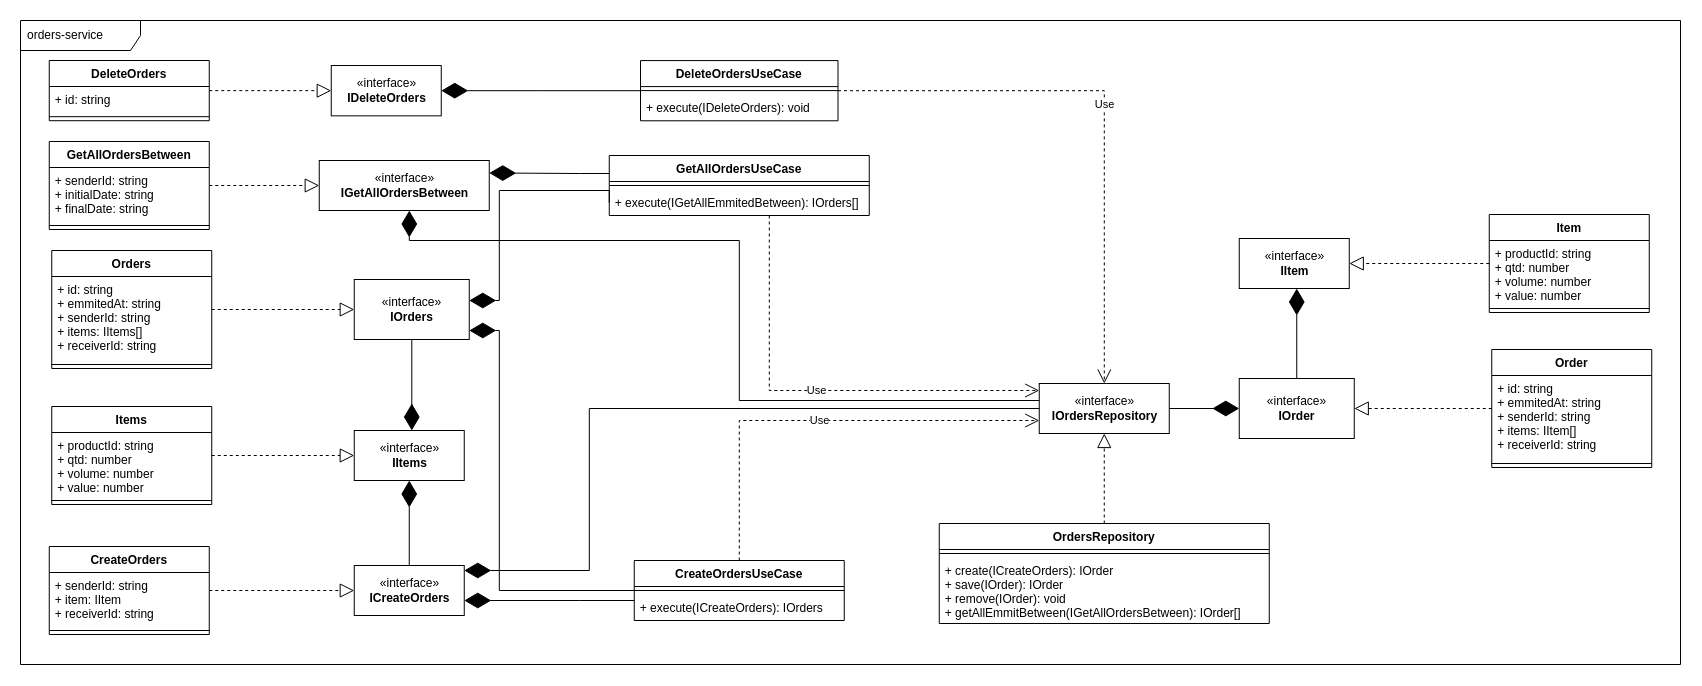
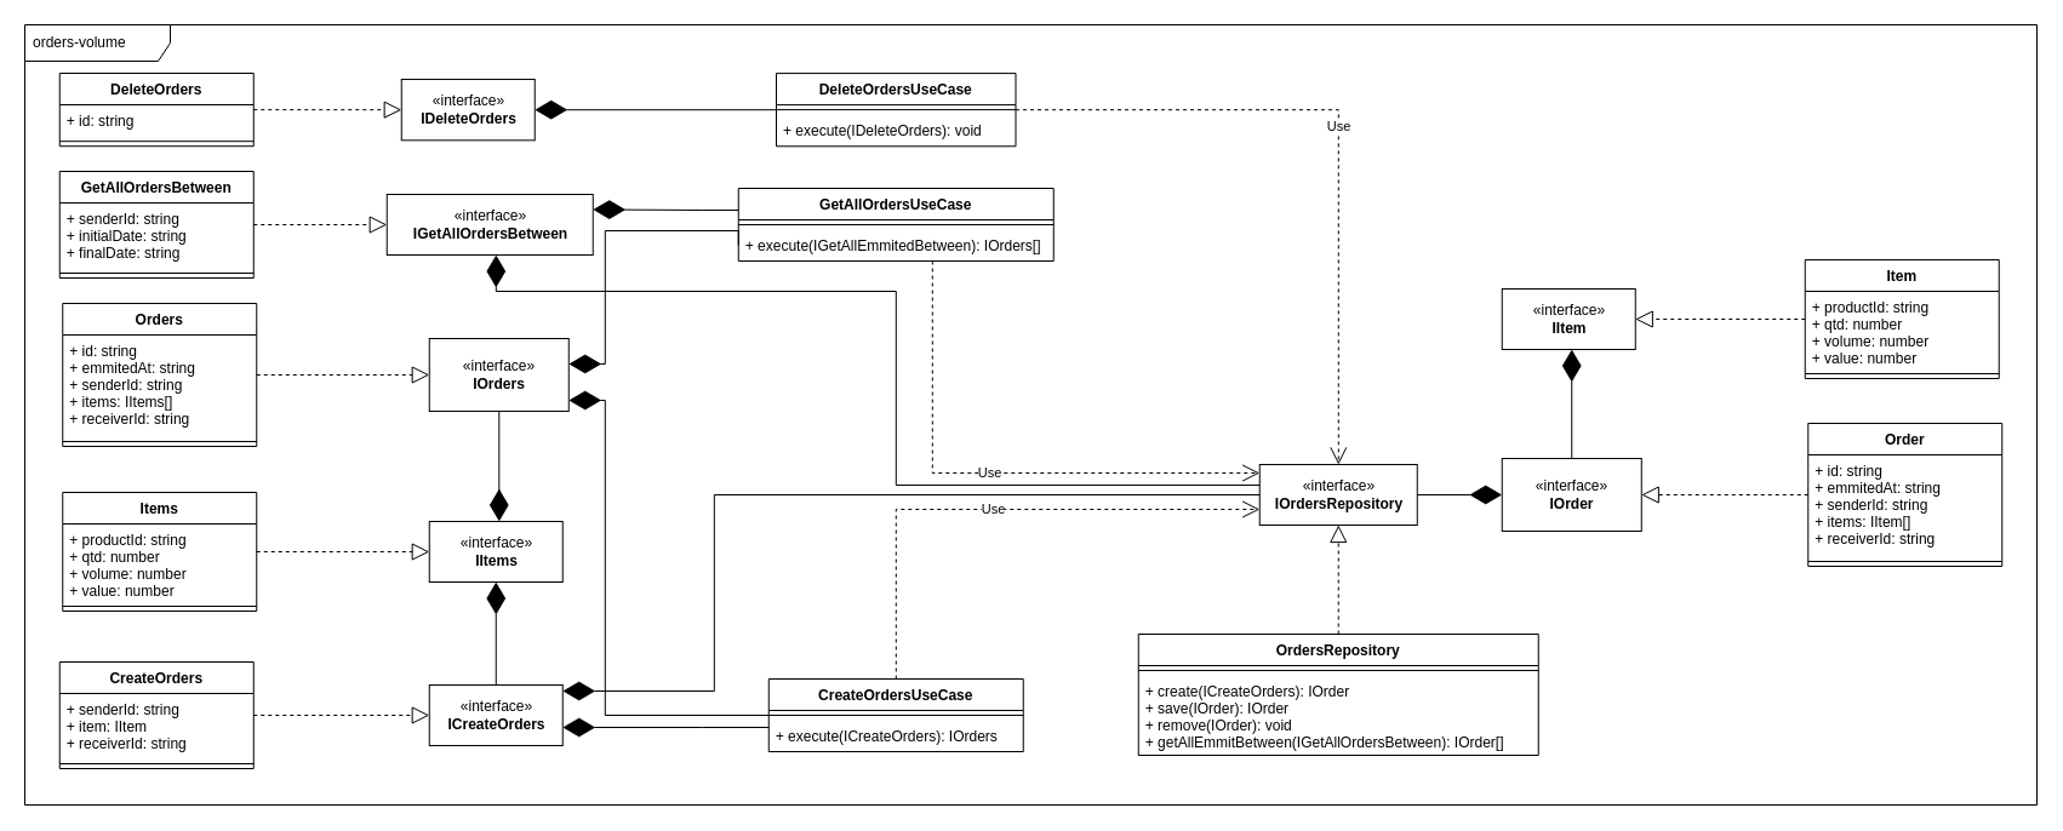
  <mxCell id="0" />
  <mxCell id="1" parent="0" />
  <mxCell id="2" value="«interface»&lt;br&gt;&lt;b&gt;IOrder&lt;/b&gt;" style="html=1;" parent="1" vertex="1"><mxGeometry x="1238.75" y="378" width="115" height="60" as="geometry" /></mxCell>
  <mxCell id="3" value="«interface»&lt;br&gt;&lt;b&gt;IItem&lt;/b&gt;" style="html=1;" parent="1" vertex="1"><mxGeometry x="1238.75" y="238" width="110" height="50" as="geometry" /></mxCell>
  <mxCell id="4" value="Item" style="swimlane;fontStyle=1;align=center;verticalAlign=top;childLayout=stackLayout;horizontal=1;startSize=26;horizontalStack=0;resizeParent=1;resizeParentMax=0;resizeLast=0;collapsible=1;marginBottom=0;" parent="1" vertex="1"><mxGeometry x="1488.75" y="214" width="160" height="98" as="geometry" /></mxCell>
  <mxCell id="5" value="+ productId: string&#10;+ qtd: number&#10;+ volume: number&#10;+ value: number" style="text;strokeColor=none;fillColor=none;align=left;verticalAlign=top;spacingLeft=4;spacingRight=4;overflow=hidden;rotatable=0;points=[[0,0.5],[1,0.5]];portConstraint=eastwest;" parent="4" vertex="1"><mxGeometry y="26" width="160" height="64" as="geometry" /></mxCell>
  <mxCell id="6" value="" style="line;strokeWidth=1;fillColor=none;align=left;verticalAlign=middle;spacingTop=-1;spacingLeft=3;spacingRight=3;rotatable=0;labelPosition=right;points=[];portConstraint=eastwest;strokeColor=inherit;" parent="4" vertex="1"><mxGeometry y="90" width="160" height="8" as="geometry" /></mxCell>
  <mxCell id="7" value="" style="endArrow=block;dashed=1;endFill=0;endSize=12;html=1;rounded=0;edgeStyle=orthogonalEdgeStyle;" parent="1" source="4" target="3" edge="1"><mxGeometry width="160" relative="1" as="geometry"><mxPoint x="908.75" y="414" as="sourcePoint" /><mxPoint x="1068.75" y="414" as="targetPoint" /></mxGeometry></mxCell>
  <mxCell id="8" value="" style="endArrow=diamondThin;endFill=1;endSize=24;html=1;rounded=0;edgeStyle=orthogonalEdgeStyle;" parent="1" source="2" target="3" edge="1"><mxGeometry width="160" relative="1" as="geometry"><mxPoint x="841.25" y="423" as="sourcePoint" /><mxPoint x="1061.25" y="353" as="targetPoint" /><Array as="points"><mxPoint x="1295.25" y="283" /><mxPoint x="1295.25" y="283" /></Array></mxGeometry></mxCell>
  <mxCell id="9" value="Order" style="swimlane;fontStyle=1;align=center;verticalAlign=top;childLayout=stackLayout;horizontal=1;startSize=26;horizontalStack=0;resizeParent=1;resizeParentMax=0;resizeLast=0;collapsible=1;marginBottom=0;" parent="1" vertex="1"><mxGeometry x="1491.25" y="349" width="160" height="118" as="geometry" /></mxCell>
  <mxCell id="10" value="+ id: string&#10;+ emmitedAt: string&#10;+ senderId: string&#10;+ items: IItem[]&#10;+ receiverId: string" style="text;strokeColor=none;fillColor=none;align=left;verticalAlign=top;spacingLeft=4;spacingRight=4;overflow=hidden;rotatable=0;points=[[0,0.5],[1,0.5]];portConstraint=eastwest;" parent="9" vertex="1"><mxGeometry y="26" width="160" height="84" as="geometry" /></mxCell>
  <mxCell id="11" value="" style="line;strokeWidth=1;fillColor=none;align=left;verticalAlign=middle;spacingTop=-1;spacingLeft=3;spacingRight=3;rotatable=0;labelPosition=right;points=[];portConstraint=eastwest;strokeColor=inherit;" parent="9" vertex="1"><mxGeometry y="110" width="160" height="8" as="geometry" /></mxCell>
  <mxCell id="12" value="" style="endArrow=block;dashed=1;endFill=0;endSize=12;html=1;rounded=0;edgeStyle=orthogonalEdgeStyle;" parent="1" source="9" target="2" edge="1"><mxGeometry width="160" relative="1" as="geometry"><mxPoint x="1281.25" y="473" as="sourcePoint" /><mxPoint x="1441.25" y="473" as="targetPoint" /></mxGeometry></mxCell>
  <mxCell id="13" value="«interface»&lt;br&gt;&lt;b&gt;IOrdersRepository&lt;/b&gt;" style="html=1;" parent="1" vertex="1"><mxGeometry x="1038.75" y="383" width="130" height="50" as="geometry" /></mxCell>
  <mxCell id="14" value="" style="endArrow=diamondThin;endFill=1;endSize=24;html=1;rounded=0;edgeStyle=orthogonalEdgeStyle;" parent="1" source="13" target="2" edge="1"><mxGeometry width="160" relative="1" as="geometry"><mxPoint x="974.75" y="573" as="sourcePoint" /><mxPoint x="1134.75" y="573" as="targetPoint" /></mxGeometry></mxCell>
  <mxCell id="15" value="OrdersRepository" style="swimlane;fontStyle=1;align=center;verticalAlign=top;childLayout=stackLayout;horizontal=1;startSize=26;horizontalStack=0;resizeParent=1;resizeParentMax=0;resizeLast=0;collapsible=1;marginBottom=0;" parent="1" vertex="1"><mxGeometry x="938.75" y="523" width="330" height="100" as="geometry" /></mxCell>
  <mxCell id="16" value="" style="line;strokeWidth=1;fillColor=none;align=left;verticalAlign=middle;spacingTop=-1;spacingLeft=3;spacingRight=3;rotatable=0;labelPosition=right;points=[];portConstraint=eastwest;strokeColor=inherit;" parent="15" vertex="1"><mxGeometry y="26" width="330" height="8" as="geometry" /></mxCell>
  <mxCell id="17" value="+ create(ICreateOrders): IOrder&#10;+ save(IOrder): IOrder&#10;+ remove(IOrder): void&#10;+ getAllEmmitBetween(IGetAllOrdersBetween): IOrder[]" style="text;strokeColor=none;fillColor=none;align=left;verticalAlign=top;spacingLeft=4;spacingRight=4;overflow=hidden;rotatable=0;points=[[0,0.5],[1,0.5]];portConstraint=eastwest;" parent="15" vertex="1"><mxGeometry y="34" width="330" height="66" as="geometry" /></mxCell>
  <mxCell id="18" value="" style="endArrow=block;dashed=1;endFill=0;endSize=12;html=1;rounded=0;edgeStyle=orthogonalEdgeStyle;" parent="1" source="15" target="13" edge="1"><mxGeometry width="160" relative="1" as="geometry"><mxPoint x="954.75" y="783" as="sourcePoint" /><mxPoint x="1114.75" y="783" as="targetPoint" /></mxGeometry></mxCell>
  <mxCell id="19" value="«interface»&lt;br&gt;&lt;b&gt;IGetAllOrdersBetween&lt;/b&gt;" style="html=1;" parent="1" vertex="1"><mxGeometry x="318.75" y="160" width="170" height="50" as="geometry" /></mxCell>
  <mxCell id="20" value="GetAllOrdersBetween" style="swimlane;fontStyle=1;align=center;verticalAlign=top;childLayout=stackLayout;horizontal=1;startSize=26;horizontalStack=0;resizeParent=1;resizeParentMax=0;resizeLast=0;collapsible=1;marginBottom=0;" parent="1" vertex="1"><mxGeometry x="48.75" y="141" width="160" height="88" as="geometry" /></mxCell>
  <mxCell id="21" value="+ senderId: string&#10;+ initialDate: string&#10;+ finalDate: string" style="text;strokeColor=none;fillColor=none;align=left;verticalAlign=top;spacingLeft=4;spacingRight=4;overflow=hidden;rotatable=0;points=[[0,0.5],[1,0.5]];portConstraint=eastwest;" parent="20" vertex="1"><mxGeometry y="26" width="160" height="54" as="geometry" /></mxCell>
  <mxCell id="22" value="" style="line;strokeWidth=1;fillColor=none;align=left;verticalAlign=middle;spacingTop=-1;spacingLeft=3;spacingRight=3;rotatable=0;labelPosition=right;points=[];portConstraint=eastwest;strokeColor=inherit;" parent="20" vertex="1"><mxGeometry y="80" width="160" height="8" as="geometry" /></mxCell>
  <mxCell id="23" value="" style="endArrow=block;dashed=1;endFill=0;endSize=12;html=1;rounded=0;edgeStyle=orthogonalEdgeStyle;" parent="1" source="20" target="19" edge="1"><mxGeometry width="160" relative="1" as="geometry"><mxPoint x="108.75" y="331" as="sourcePoint" /><mxPoint x="268.75" y="331" as="targetPoint" /></mxGeometry></mxCell>
  <mxCell id="24" value="GetAllOrdersUseCase" style="swimlane;fontStyle=1;align=center;verticalAlign=top;childLayout=stackLayout;horizontal=1;startSize=26;horizontalStack=0;resizeParent=1;resizeParentMax=0;resizeLast=0;collapsible=1;marginBottom=0;" parent="1" vertex="1"><mxGeometry x="608.75" y="155" width="260" height="60" as="geometry" /></mxCell>
  <mxCell id="25" value="" style="line;strokeWidth=1;fillColor=none;align=left;verticalAlign=middle;spacingTop=-1;spacingLeft=3;spacingRight=3;rotatable=0;labelPosition=right;points=[];portConstraint=eastwest;strokeColor=inherit;" parent="24" vertex="1"><mxGeometry y="26" width="260" height="8" as="geometry" /></mxCell>
  <mxCell id="26" value="+ execute(IGetAllEmmitedBetween): IOrders[]" style="text;strokeColor=none;fillColor=none;align=left;verticalAlign=top;spacingLeft=4;spacingRight=4;overflow=hidden;rotatable=0;points=[[0,0.5],[1,0.5]];portConstraint=eastwest;" parent="24" vertex="1"><mxGeometry y="34" width="260" height="26" as="geometry" /></mxCell>
  <mxCell id="27" value="" style="endArrow=diamondThin;endFill=1;endSize=24;html=1;rounded=0;edgeStyle=orthogonalEdgeStyle;entryX=1;entryY=0.25;entryDx=0;entryDy=0;" parent="1" source="24" target="19" edge="1"><mxGeometry width="160" relative="1" as="geometry"><mxPoint x="548.75" y="290" as="sourcePoint" /><mxPoint x="708.75" y="290" as="targetPoint" /><Array as="points"><mxPoint x="578.75" y="173" /><mxPoint x="578.75" y="173" /></Array></mxGeometry></mxCell>
  <mxCell id="28" value="«interface»&lt;br&gt;&lt;b&gt;IOrders&lt;/b&gt;" style="html=1;" parent="1" vertex="1"><mxGeometry x="353.75" y="279" width="115" height="60" as="geometry" /></mxCell>
  <mxCell id="29" value="«interface»&lt;br&gt;&lt;b&gt;IItems&lt;/b&gt;" style="html=1;" parent="1" vertex="1"><mxGeometry x="353.75" y="430" width="110" height="50" as="geometry" /></mxCell>
  <mxCell id="30" value="Items" style="swimlane;fontStyle=1;align=center;verticalAlign=top;childLayout=stackLayout;horizontal=1;startSize=26;horizontalStack=0;resizeParent=1;resizeParentMax=0;resizeLast=0;collapsible=1;marginBottom=0;" parent="1" vertex="1"><mxGeometry x="51.25" y="406" width="160" height="98" as="geometry" /></mxCell>
  <mxCell id="31" value="+ productId: string&#10;+ qtd: number&#10;+ volume: number&#10;+ value: number" style="text;strokeColor=none;fillColor=none;align=left;verticalAlign=top;spacingLeft=4;spacingRight=4;overflow=hidden;rotatable=0;points=[[0,0.5],[1,0.5]];portConstraint=eastwest;" parent="30" vertex="1"><mxGeometry y="26" width="160" height="64" as="geometry" /></mxCell>
  <mxCell id="32" value="" style="line;strokeWidth=1;fillColor=none;align=left;verticalAlign=middle;spacingTop=-1;spacingLeft=3;spacingRight=3;rotatable=0;labelPosition=right;points=[];portConstraint=eastwest;strokeColor=inherit;" parent="30" vertex="1"><mxGeometry y="90" width="160" height="8" as="geometry" /></mxCell>
  <mxCell id="33" value="" style="endArrow=block;dashed=1;endFill=0;endSize=12;html=1;rounded=0;edgeStyle=orthogonalEdgeStyle;" parent="1" source="30" target="29" edge="1"><mxGeometry width="160" relative="1" as="geometry"><mxPoint x="211.25" y="464" as="sourcePoint" /><mxPoint x="183.75" y="639" as="targetPoint" /></mxGeometry></mxCell>
  <mxCell id="34" value="" style="endArrow=diamondThin;endFill=1;endSize=24;html=1;rounded=0;edgeStyle=orthogonalEdgeStyle;" parent="1" source="28" target="29" edge="1"><mxGeometry width="160" relative="1" as="geometry"><mxPoint x="393.75" y="350" as="sourcePoint" /><mxPoint x="408.679" y="290" as="targetPoint" /><Array as="points"><mxPoint x="411.25" y="420" /><mxPoint x="411.25" y="420" /></Array></mxGeometry></mxCell>
  <mxCell id="35" value="Orders" style="swimlane;fontStyle=1;align=center;verticalAlign=top;childLayout=stackLayout;horizontal=1;startSize=26;horizontalStack=0;resizeParent=1;resizeParentMax=0;resizeLast=0;collapsible=1;marginBottom=0;" parent="1" vertex="1"><mxGeometry x="51.25" y="250" width="160" height="118" as="geometry" /></mxCell>
  <mxCell id="36" value="+ id: string&#10;+ emmitedAt: string&#10;+ senderId: string&#10;+ items: IItems[]&#10;+ receiverId: string" style="text;strokeColor=none;fillColor=none;align=left;verticalAlign=top;spacingLeft=4;spacingRight=4;overflow=hidden;rotatable=0;points=[[0,0.5],[1,0.5]];portConstraint=eastwest;" parent="35" vertex="1"><mxGeometry y="26" width="160" height="84" as="geometry" /></mxCell>
  <mxCell id="37" value="" style="line;strokeWidth=1;fillColor=none;align=left;verticalAlign=middle;spacingTop=-1;spacingLeft=3;spacingRight=3;rotatable=0;labelPosition=right;points=[];portConstraint=eastwest;strokeColor=inherit;" parent="35" vertex="1"><mxGeometry y="110" width="160" height="8" as="geometry" /></mxCell>
  <mxCell id="38" value="" style="endArrow=block;dashed=1;endFill=0;endSize=12;html=1;rounded=0;edgeStyle=orthogonalEdgeStyle;" parent="1" source="35" target="28" edge="1"><mxGeometry width="160" relative="1" as="geometry"><mxPoint x="393.75" y="450" as="sourcePoint" /><mxPoint x="553.75" y="450" as="targetPoint" /></mxGeometry></mxCell>
  <mxCell id="39" value="Use" style="endArrow=open;endSize=12;dashed=1;html=1;rounded=0;edgeStyle=orthogonalEdgeStyle;" parent="1" source="24" target="13" edge="1"><mxGeometry width="160" relative="1" as="geometry"><mxPoint x="908.75" y="300" as="sourcePoint" /><mxPoint x="1068.75" y="300" as="targetPoint" /><Array as="points"><mxPoint x="768.75" y="390" /></Array></mxGeometry></mxCell>
  <mxCell id="40" value="" style="endArrow=diamondThin;endFill=1;endSize=24;html=1;rounded=0;edgeStyle=orthogonalEdgeStyle;exitX=0;exitY=0.5;exitDx=0;exitDy=0;" parent="1" source="26" target="28" edge="1"><mxGeometry width="160" relative="1" as="geometry"><mxPoint x="338.75" y="750" as="sourcePoint" /><mxPoint x="548.75" y="370" as="targetPoint" /><Array as="points"><mxPoint x="608.75" y="190" /><mxPoint x="498.75" y="190" /><mxPoint x="498.75" y="300" /></Array></mxGeometry></mxCell>
  <mxCell id="41" value="«interface»&lt;br&gt;&lt;b&gt;ICreateOrders&lt;/b&gt;" style="html=1;" vertex="1" parent="1"><mxGeometry x="353.75" y="565" width="110" height="50" as="geometry" /></mxCell>
  <mxCell id="42" value="" style="endArrow=diamondThin;endFill=1;endSize=24;html=1;rounded=0;edgeStyle=orthogonalEdgeStyle;" edge="1" parent="1" source="13" target="19"><mxGeometry width="160" relative="1" as="geometry"><mxPoint x="608.75" y="340" as="sourcePoint" /><mxPoint x="768.75" y="340" as="targetPoint" /><Array as="points"><mxPoint x="738.75" y="400" /><mxPoint x="738.75" y="240" /><mxPoint x="408.75" y="240" /></Array></mxGeometry></mxCell>
  <mxCell id="43" value="CreateOrdersUseCase" style="swimlane;fontStyle=1;align=center;verticalAlign=top;childLayout=stackLayout;horizontal=1;startSize=26;horizontalStack=0;resizeParent=1;resizeParentMax=0;resizeLast=0;collapsible=1;marginBottom=0;" vertex="1" parent="1"><mxGeometry x="633.75" y="560" width="210" height="60" as="geometry" /></mxCell>
  <mxCell id="44" value="" style="line;strokeWidth=1;fillColor=none;align=left;verticalAlign=middle;spacingTop=-1;spacingLeft=3;spacingRight=3;rotatable=0;labelPosition=right;points=[];portConstraint=eastwest;strokeColor=inherit;" vertex="1" parent="43"><mxGeometry y="26" width="210" height="8" as="geometry" /></mxCell>
  <mxCell id="45" value="+ execute(ICreateOrders): IOrders" style="text;strokeColor=none;fillColor=none;align=left;verticalAlign=top;spacingLeft=4;spacingRight=4;overflow=hidden;rotatable=0;points=[[0,0.5],[1,0.5]];portConstraint=eastwest;" vertex="1" parent="43"><mxGeometry y="34" width="210" height="26" as="geometry" /></mxCell>
  <mxCell id="46" value="" style="endArrow=diamondThin;endFill=1;endSize=24;html=1;rounded=0;edgeStyle=orthogonalEdgeStyle;" edge="1" parent="1" source="43" target="41"><mxGeometry width="160" relative="1" as="geometry"><mxPoint x="348.75" y="670" as="sourcePoint" /><mxPoint x="508.75" y="670" as="targetPoint" /><Array as="points"><mxPoint x="578.75" y="600" /><mxPoint x="578.75" y="600" /></Array></mxGeometry></mxCell>
  <mxCell id="47" value="" style="endArrow=diamondThin;endFill=1;endSize=24;html=1;rounded=0;edgeStyle=orthogonalEdgeStyle;" edge="1" parent="1" source="41" target="29"><mxGeometry width="160" relative="1" as="geometry"><mxPoint x="188.75" y="660" as="sourcePoint" /><mxPoint x="348.75" y="660" as="targetPoint" /></mxGeometry></mxCell>
  <mxCell id="48" value="CreateOrders" style="swimlane;fontStyle=1;align=center;verticalAlign=top;childLayout=stackLayout;horizontal=1;startSize=26;horizontalStack=0;resizeParent=1;resizeParentMax=0;resizeLast=0;collapsible=1;marginBottom=0;" vertex="1" parent="1"><mxGeometry x="48.75" y="546" width="160" height="88" as="geometry" /></mxCell>
  <mxCell id="49" value="+ senderId: string&#10;+ item: IItem&#10;+ receiverId: string" style="text;strokeColor=none;fillColor=none;align=left;verticalAlign=top;spacingLeft=4;spacingRight=4;overflow=hidden;rotatable=0;points=[[0,0.5],[1,0.5]];portConstraint=eastwest;" vertex="1" parent="48"><mxGeometry y="26" width="160" height="54" as="geometry" /></mxCell>
  <mxCell id="50" value="" style="line;strokeWidth=1;fillColor=none;align=left;verticalAlign=middle;spacingTop=-1;spacingLeft=3;spacingRight=3;rotatable=0;labelPosition=right;points=[];portConstraint=eastwest;strokeColor=inherit;" vertex="1" parent="48"><mxGeometry y="80" width="160" height="8" as="geometry" /></mxCell>
  <mxCell id="51" value="" style="endArrow=block;dashed=1;endFill=0;endSize=12;html=1;rounded=0;edgeStyle=orthogonalEdgeStyle;" edge="1" parent="1" source="48" target="41"><mxGeometry width="160" relative="1" as="geometry"><mxPoint x="358.75" y="710" as="sourcePoint" /><mxPoint x="518.75" y="710" as="targetPoint" /></mxGeometry></mxCell>
  <mxCell id="52" value="Use" style="endArrow=open;endSize=12;dashed=1;html=1;rounded=0;edgeStyle=orthogonalEdgeStyle;" edge="1" parent="1" source="43" target="13"><mxGeometry width="160" relative="1" as="geometry"><mxPoint x="868.75" y="720" as="sourcePoint" /><mxPoint x="1028.75" y="720" as="targetPoint" /><Array as="points"><mxPoint x="738.75" y="420" /></Array></mxGeometry></mxCell>
  <mxCell id="53" value="" style="endArrow=diamondThin;endFill=1;endSize=24;html=1;rounded=0;edgeStyle=orthogonalEdgeStyle;" edge="1" parent="1" source="43" target="28"><mxGeometry width="160" relative="1" as="geometry"><mxPoint x="478.75" y="710" as="sourcePoint" /><mxPoint x="638.75" y="710" as="targetPoint" /><Array as="points"><mxPoint x="498.75" y="590" /><mxPoint x="498.75" y="330" /></Array></mxGeometry></mxCell>
  <mxCell id="54" value="" style="endArrow=diamondThin;endFill=1;endSize=24;html=1;rounded=0;edgeStyle=orthogonalEdgeStyle;" edge="1" parent="1" source="13" target="41"><mxGeometry width="160" relative="1" as="geometry"><mxPoint x="268.75" y="680" as="sourcePoint" /><mxPoint x="428.75" y="680" as="targetPoint" /><Array as="points"><mxPoint x="588.75" y="408" /><mxPoint x="588.75" y="570" /></Array></mxGeometry></mxCell>
  <mxCell id="55" value="«interface»&lt;br&gt;&lt;b&gt;IDeleteOrders&lt;br&gt;&lt;/b&gt;" style="html=1;" vertex="1" parent="1"><mxGeometry x="330.75" y="65.029" width="110" height="50.307" as="geometry" /></mxCell>
  <mxCell id="56" value="DeleteOrders" style="swimlane;fontStyle=1;align=center;verticalAlign=top;childLayout=stackLayout;horizontal=1;startSize=26;horizontalStack=0;resizeParent=1;resizeParentMax=0;resizeLast=0;collapsible=1;marginBottom=0;" vertex="1" parent="1"><mxGeometry x="48.75" y="59.998" width="160" height="60.209" as="geometry" /></mxCell>
  <mxCell id="57" value="+ id: string" style="text;strokeColor=none;fillColor=none;align=left;verticalAlign=top;spacingLeft=4;spacingRight=4;overflow=hidden;rotatable=0;points=[[0,0.5],[1,0.5]];portConstraint=eastwest;" vertex="1" parent="56"><mxGeometry y="26" width="160" height="26.16" as="geometry" /></mxCell>
  <mxCell id="58" value="" style="line;strokeWidth=1;fillColor=none;align=left;verticalAlign=middle;spacingTop=-1;spacingLeft=3;spacingRight=3;rotatable=0;labelPosition=right;points=[];portConstraint=eastwest;" vertex="1" parent="56"><mxGeometry y="52.16" width="160" height="8.049" as="geometry" /></mxCell>
  <mxCell id="59" value="" style="endArrow=block;dashed=1;endFill=0;endSize=12;html=1;rounded=0;" edge="1" parent="1" source="56" target="55"><mxGeometry width="160" relative="1" as="geometry"><mxPoint x="164.75" y="190.796" as="sourcePoint" /><mxPoint x="324.75" y="190.796" as="targetPoint" /></mxGeometry></mxCell>
  <mxCell id="60" value="DeleteOrdersUseCase" style="swimlane;fontStyle=1;align=center;verticalAlign=top;childLayout=stackLayout;horizontal=1;startSize=26;horizontalStack=0;resizeParent=1;resizeParentMax=0;resizeLast=0;collapsible=1;marginBottom=0;" vertex="1" parent="1"><mxGeometry x="640" y="60.08" width="197.5" height="60.209" as="geometry" /></mxCell>
  <mxCell id="61" value="" style="line;strokeWidth=1;fillColor=none;align=left;verticalAlign=middle;spacingTop=-1;spacingLeft=3;spacingRight=3;rotatable=0;labelPosition=right;points=[];portConstraint=eastwest;" vertex="1" parent="60"><mxGeometry y="26" width="197.5" height="8.049" as="geometry" /></mxCell>
  <mxCell id="62" value="+ execute(IDeleteOrders): void" style="text;strokeColor=none;fillColor=none;align=left;verticalAlign=top;spacingLeft=4;spacingRight=4;overflow=hidden;rotatable=0;points=[[0,0.5],[1,0.5]];portConstraint=eastwest;" vertex="1" parent="60"><mxGeometry y="34.049" width="197.5" height="26.16" as="geometry" /></mxCell>
  <mxCell id="63" value="" style="endArrow=diamondThin;endFill=1;endSize=24;html=1;rounded=0;edgeStyle=orthogonalEdgeStyle;" edge="1" parent="1" source="60" target="55"><mxGeometry width="160" relative="1" as="geometry"><mxPoint x="424.75" y="180.735" as="sourcePoint" /><mxPoint x="584.75" y="180.735" as="targetPoint" /></mxGeometry></mxCell>
- <mxCell id="64" value="orders-service" style="shape=umlFrame;whiteSpace=wrap;html=1;width=120;height=30;boundedLbl=1;verticalAlign=middle;align=left;spacingLeft=5;" vertex="1" parent="1"><mxGeometry x="20" y="20" width="1660" height="644" as="geometry" /></mxCell>
+ <mxCell id="64" value="orders-volume" style="shape=umlFrame;whiteSpace=wrap;html=1;width=120;height=30;boundedLbl=1;verticalAlign=middle;align=left;spacingLeft=5;" vertex="1" parent="1"><mxGeometry x="20" y="20" width="1660" height="644" as="geometry" /></mxCell>
  <mxCell id="65" value="Use" style="endArrow=open;endSize=12;dashed=1;html=1;rounded=0;edgeStyle=orthogonalEdgeStyle;" edge="1" parent="1" source="60" target="13"><mxGeometry width="160" relative="1" as="geometry"><mxPoint x="978.75" y="130" as="sourcePoint" /><mxPoint x="1138.75" y="130" as="targetPoint" /></mxGeometry></mxCell>
